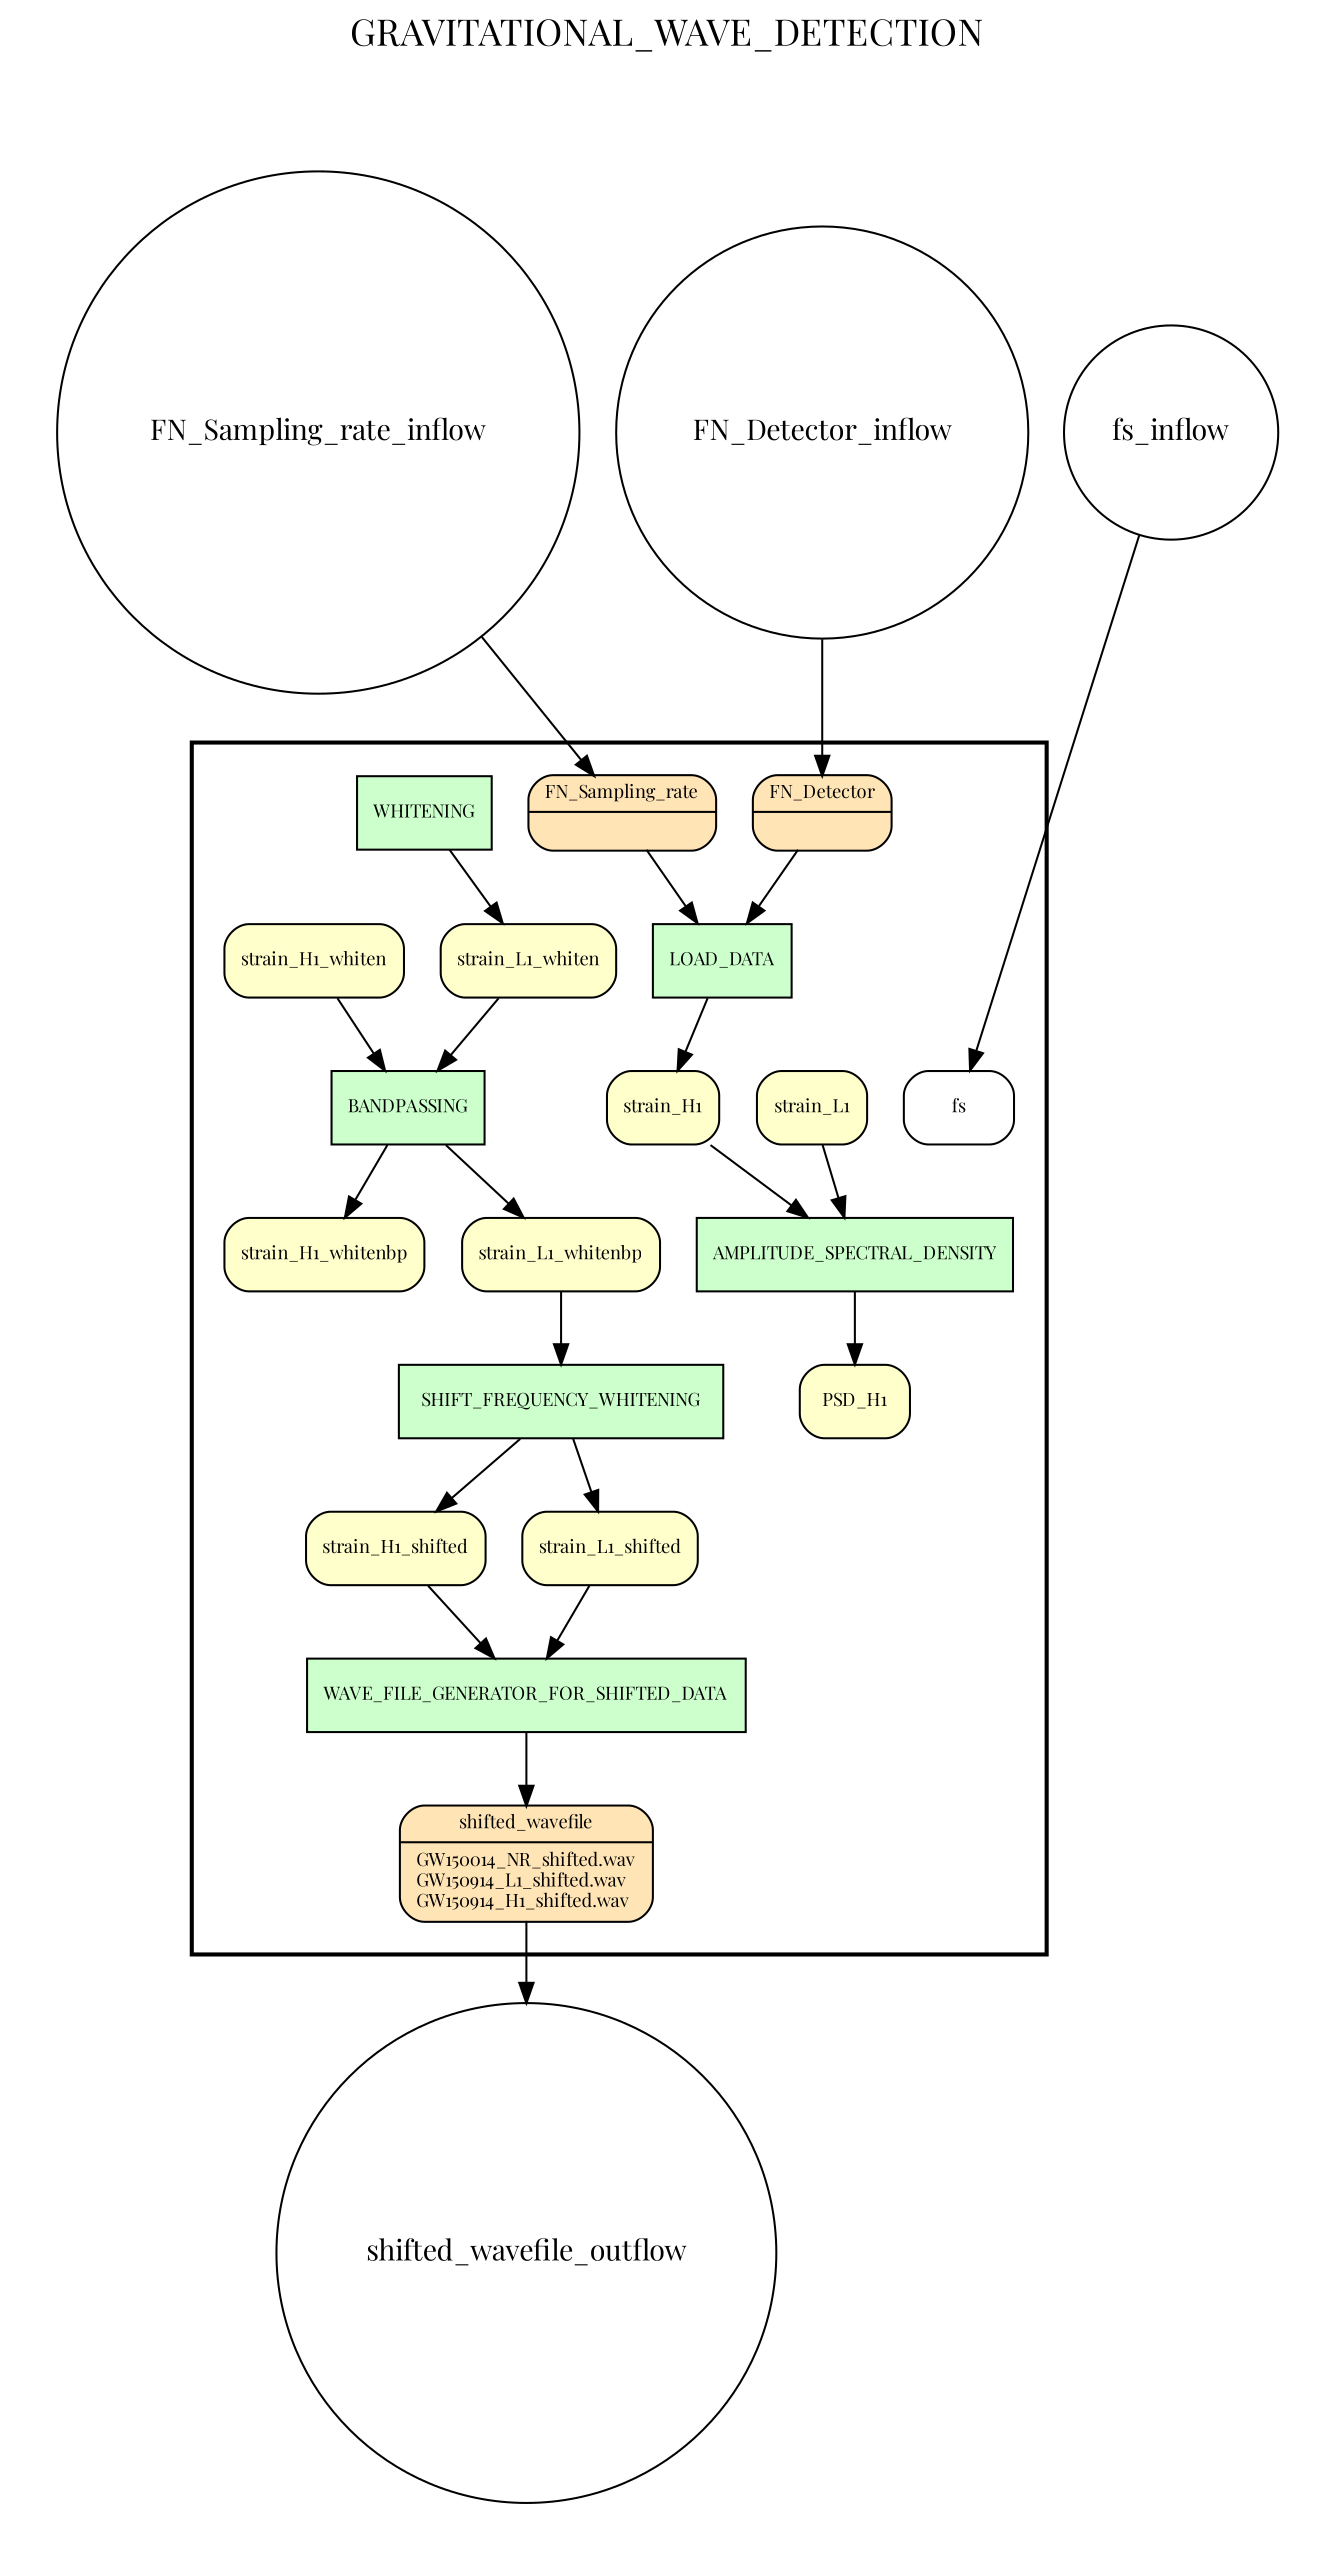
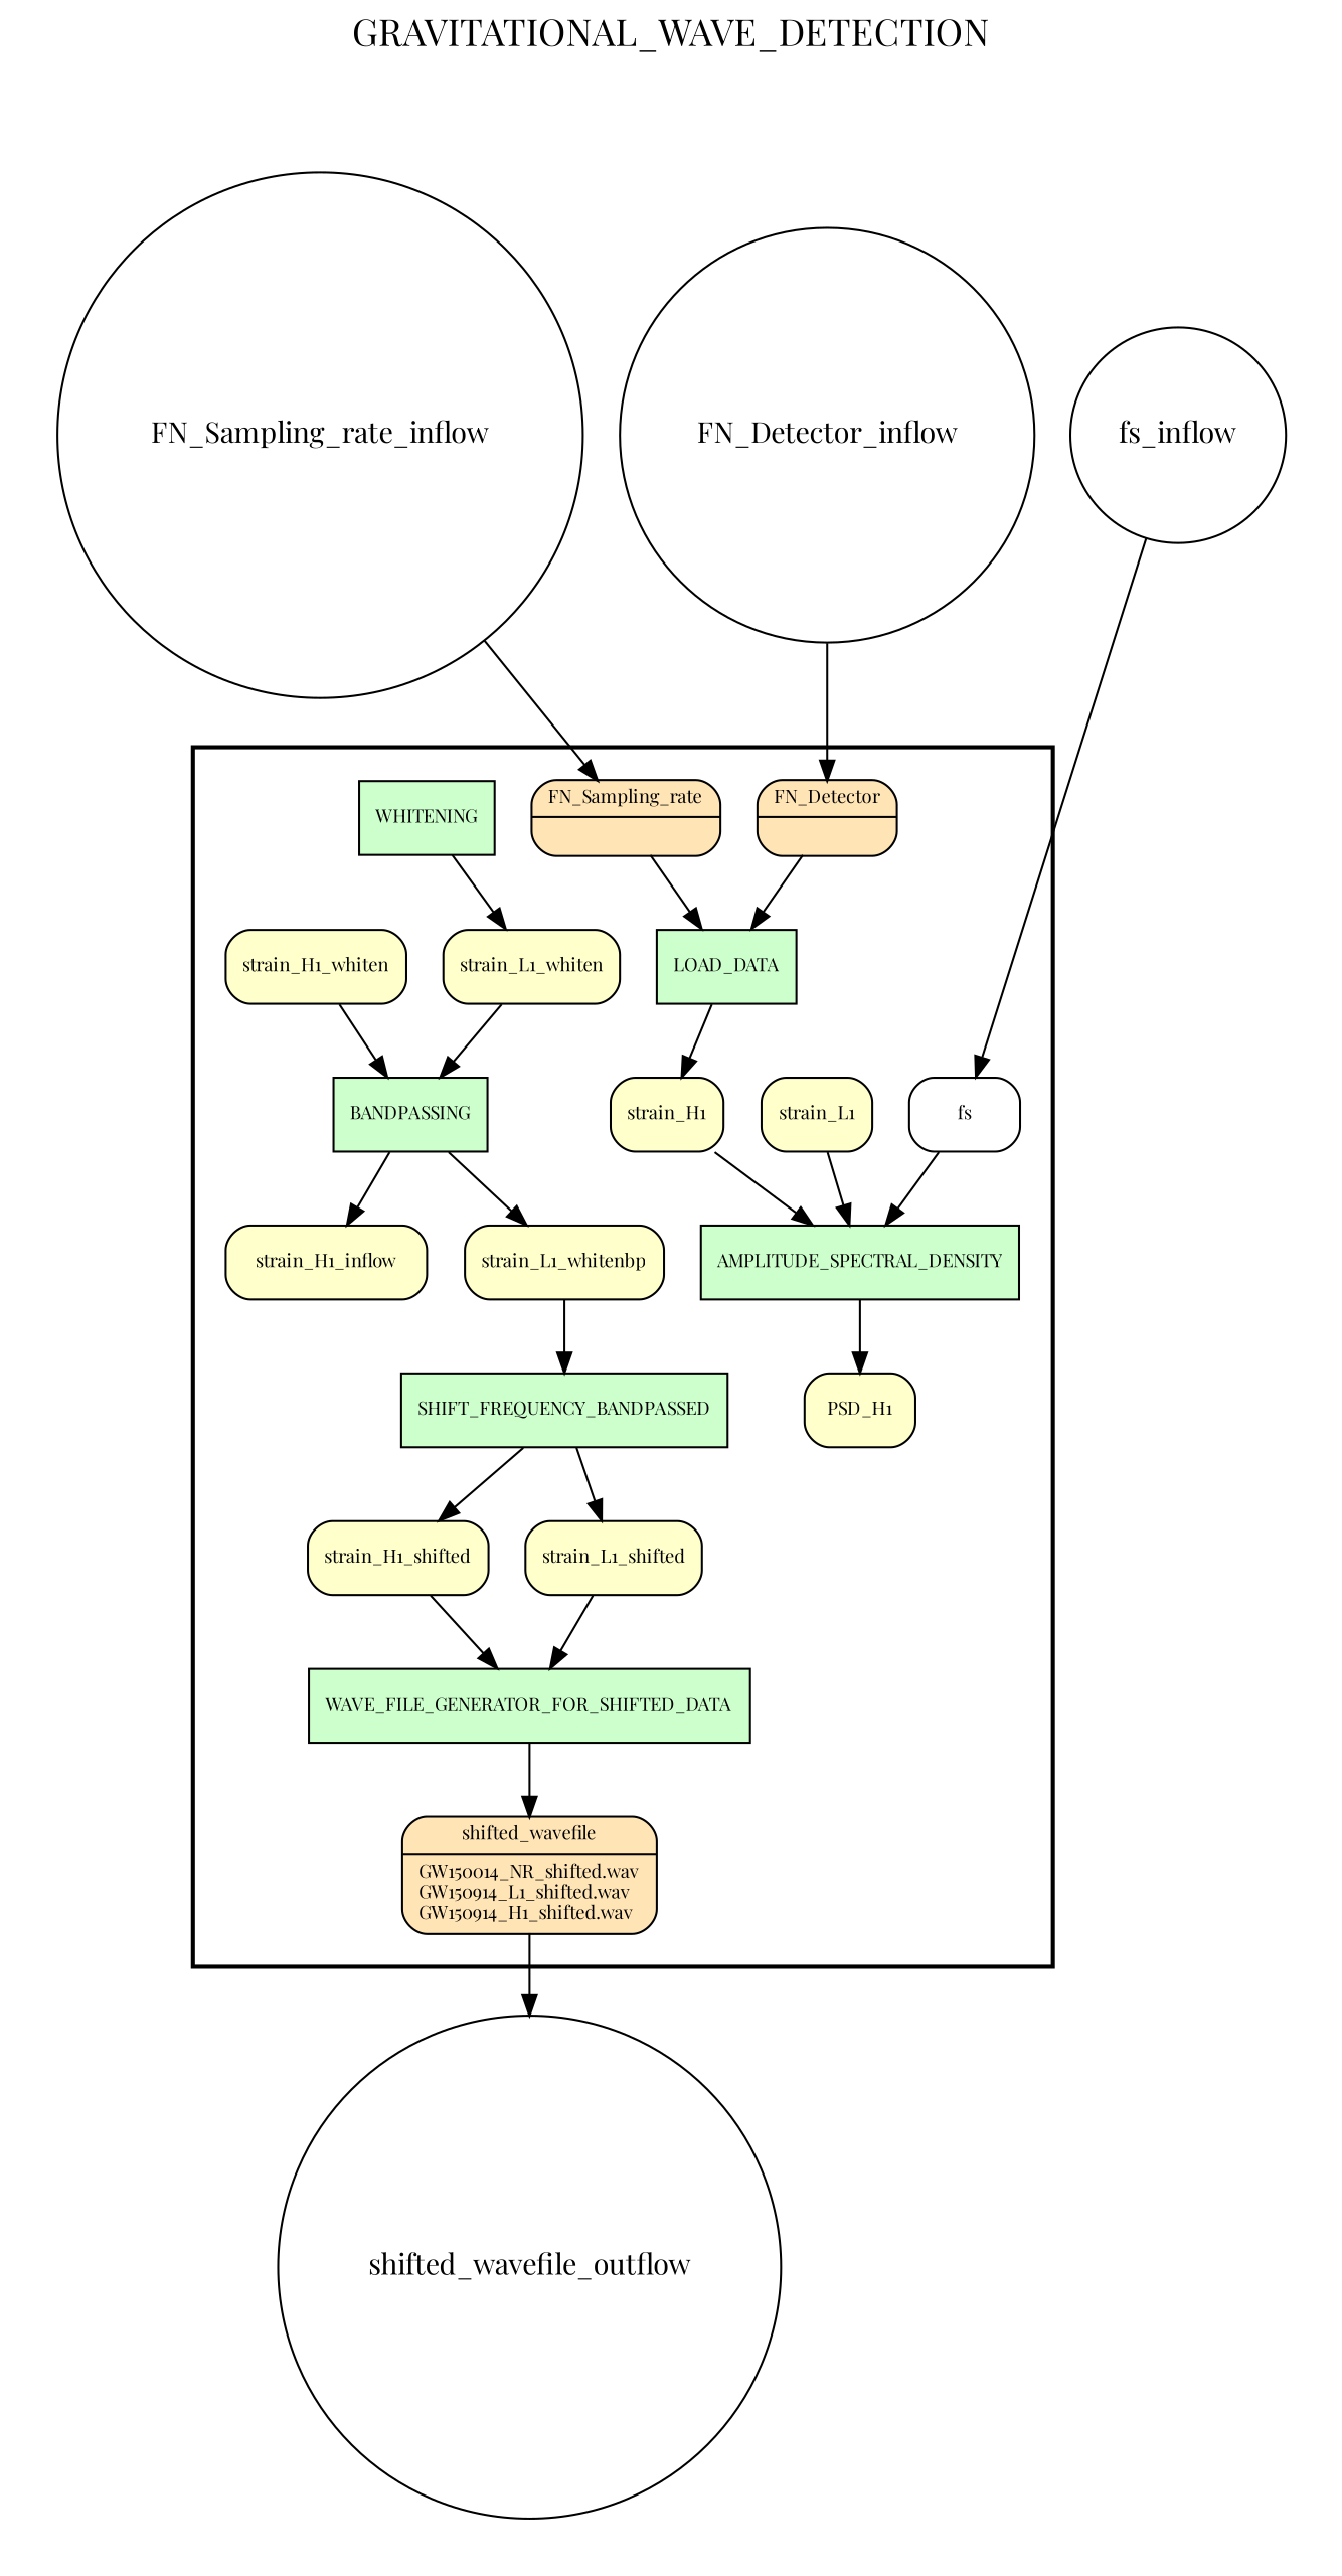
  digraph {
    fontname="Playfair Display"
    fontsize=18
    label=GRAVITATIONAL_WAVE_DETECTION
    labelloc=t
    rankdir=TB
    node [fillcolor="#FFFFCC" fontname="Playfair Display" fontsize=9 peripheries=1 shape=box style="rounded,filled"]
    edge [fontname="Playfair Display"]
-   SHIFT_FREQUENCY_BANDPASSED [fillcolor="#CCFFCC" style=filled label=SHIFT_FREQUENCY_WHITENING]
+   SHIFT_FREQUENCY_BANDPASSED [fillcolor="#CCFFCC" style=filled]
    BANDPASSING [fillcolor="#CCFFCC" style=filled]
    WHITENING [fillcolor="#CCFFCC" style=filled]
    AMPLITUDE_SPECTRAL_DENSITY [fillcolor="#CCFFCC" style=filled]
    LOAD_DATA [fillcolor="#CCFFCC" style=filled]
    WAVE_FILE_GENERATOR_FOR_SHIFTED_DATA [fillcolor="#CCFFCC" style=filled]
    strain_H1
    strain_L1
    PSD_H1
    strain_H1_whiten
    strain_L1_whiten
-   strain_H1_whitenbp
+   strain_H1_whitenbp [label=strain_H1_inflow]
    strain_L1_whitenbp
    strain_H1_shifted
    strain_L1_shifted
    n16 [fillcolor="#FFE4B5" label="{<f0> FN_Detector |<f1>}" rankdir=LR shape=record]
    n17 [fillcolor="#FFE4B5" label="{<f0> FN_Sampling_rate |<f1>}" rankdir=LR shape=record]
    n18 [fillcolor="#FFE4B5" label="{<f0> shifted_wavefile |<f1>GW150014_NR_shifted.wav\lGW150914_L1_shifted.wav\lGW150914_H1_shifted.wav\l}" rankdir=LR shape=record]
    fs [fillcolor="#FFFFFF"]
    fs_inflow [fillcolor="#FFFFFF" shape=circle width=0.2 fontsize="" style=""]
    FN_Detector_inflow [fillcolor="#FFFFFF" shape=circle width=0.2 fontsize="" style=""]
    FN_Sampling_rate_inflow [fillcolor="#FFFFFF" shape=circle width=0.2 fontsize="" style=""]
    shifted_wavefile_outflow [fillcolor="#FFFFFF" shape=circle width=0.2 fontsize="" style=""]
    subgraph cluster_1 {
      color=black
      label=""
      penwidth=2
      subgraph cluster_2 {
        color=white
        label=""
        penwidth=2
        SHIFT_FREQUENCY_BANDPASSED
        BANDPASSING
        WHITENING
        AMPLITUDE_SPECTRAL_DENSITY
        LOAD_DATA
        WAVE_FILE_GENERATOR_FOR_SHIFTED_DATA
        strain_H1
        strain_L1
        PSD_H1
        strain_H1_whiten
        strain_L1_whiten
        strain_H1_whitenbp
        strain_L1_whitenbp
        strain_H1_shifted
        strain_L1_shifted
        n16
        n17
        n18
        fs
      }
    }
    subgraph cluster_3 {
      color=white
      label=""
      penwidth=2
      subgraph cluster_4 {
        color=white
        label=""
        penwidth=2
        fs_inflow
        FN_Detector_inflow
        FN_Sampling_rate_inflow
      }
    }
    subgraph cluster_5 {
      color=white
      label=""
      penwidth=2
      subgraph cluster_6 {
        color=white
        label=""
        penwidth=2
        shifted_wavefile_outflow
      }
    }
    SHIFT_FREQUENCY_BANDPASSED -> strain_H1_shifted
    SHIFT_FREQUENCY_BANDPASSED -> strain_L1_shifted
    BANDPASSING -> strain_H1_whitenbp
    BANDPASSING -> strain_L1_whitenbp
    WHITENING -> strain_L1_whiten
    AMPLITUDE_SPECTRAL_DENSITY -> PSD_H1
    LOAD_DATA -> strain_H1
    WAVE_FILE_GENERATOR_FOR_SHIFTED_DATA -> n18
    strain_H1 -> AMPLITUDE_SPECTRAL_DENSITY
    strain_L1 -> AMPLITUDE_SPECTRAL_DENSITY
    strain_H1_whiten -> BANDPASSING
    strain_L1_whiten -> BANDPASSING
    strain_L1_whitenbp -> SHIFT_FREQUENCY_BANDPASSED
    strain_H1_shifted -> WAVE_FILE_GENERATOR_FOR_SHIFTED_DATA
    strain_L1_shifted -> WAVE_FILE_GENERATOR_FOR_SHIFTED_DATA
    n16 -> LOAD_DATA
    n17 -> LOAD_DATA
    n18 -> shifted_wavefile_outflow
+   fs -> AMPLITUDE_SPECTRAL_DENSITY
    fs_inflow -> fs
    FN_Detector_inflow -> n16
    FN_Sampling_rate_inflow -> n17
  }
